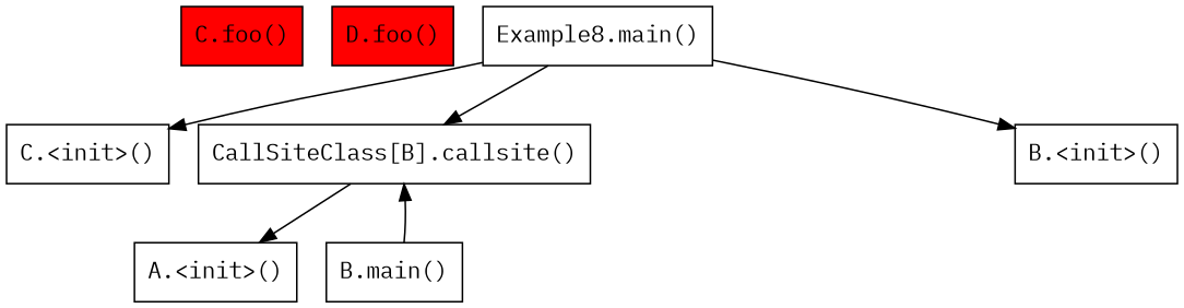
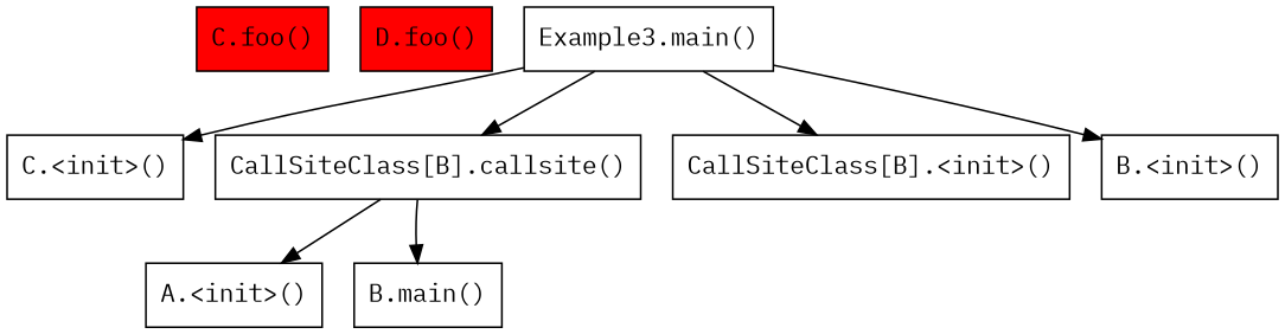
  digraph {
    fontname="IBM Plex Mono"
    node [fillcolor=white fontname="IBM Plex Mono" shape=box style=filled]
    edge [fontname="IBM Plex Mono"]
    "C.foo()" [fillcolor=red]
    "D.foo()" [fillcolor=red]
-   "Example3.main()" [label="Example8.main()"]
+   "Example3.main()"
    "C.<init>()"
    "CallSiteClass[B].callsite()"
+   "CallSiteClass[B].<init>()"
    "B.<init>()"
    "A.<init>()"
    n9 [label="B.main()"]
    "Example3.main()" -> "C.<init>()"
    "Example3.main()" -> "CallSiteClass[B].callsite()"
+   "Example3.main()" -> "CallSiteClass[B].<init>()"
    "Example3.main()" -> "B.<init>()"
    "CallSiteClass[B].callsite()" -> "A.<init>()"
-   n9 -> "CallSiteClass[B].callsite()"
+   "CallSiteClass[B].callsite()" -> n9
  }
